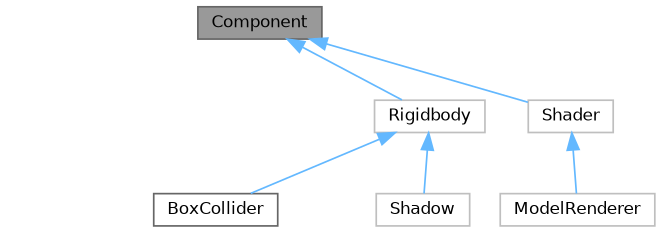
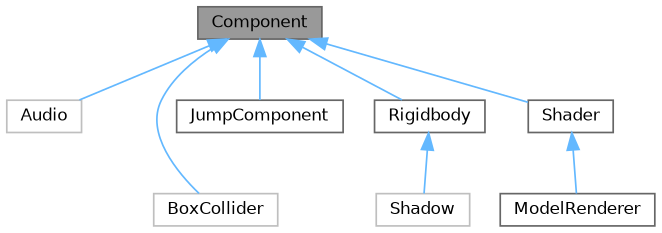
  digraph {
    node [color=gray40 fillcolor=white fontname=Helvetica fontsize=10 shape=box style=filled]
    edge [color=steelblue1 dir=back fontname=Helvetica fontsize=10 labelfontname=Helvetica labelfontsize=10 style=solid]
    n1 [fillcolor=grey60 fontcolor=black height=0.2 label=Component width=0.4]
-   n3 [height=0.2 label=BoxCollider width=0.4]
-   n5 [color=grey75 height=0.2 label=Rigidbody width=0.4]
-   n6 [color=grey75 height=0.2 label=Shader width=0.4]
-   n7 [color=grey75 height=0.2 label=ModelRenderer width=0.4]
+   n2 [color=grey75 height=0.2 label=Audio width=0.4]
+   n3 [color=grey75 height=0.2 label=BoxCollider width=0.4]
+   n4 [height=0.2 label=JumpComponent width=0.4]
+   n5 [height=0.2 label=Rigidbody width=0.4]
+   n6 [height=0.2 label=Shader width=0.4]
+   n7 [height=0.2 label=ModelRenderer width=0.4]
    n8 [color=grey75 height=0.2 label=Shadow width=0.4]
-   n5 -> n3
+   n1 -> n2
+   n1 -> n3
+   n1 -> n4
    n1 -> n5
    n1 -> n6
    n5 -> n8
    n6 -> n7
  }
